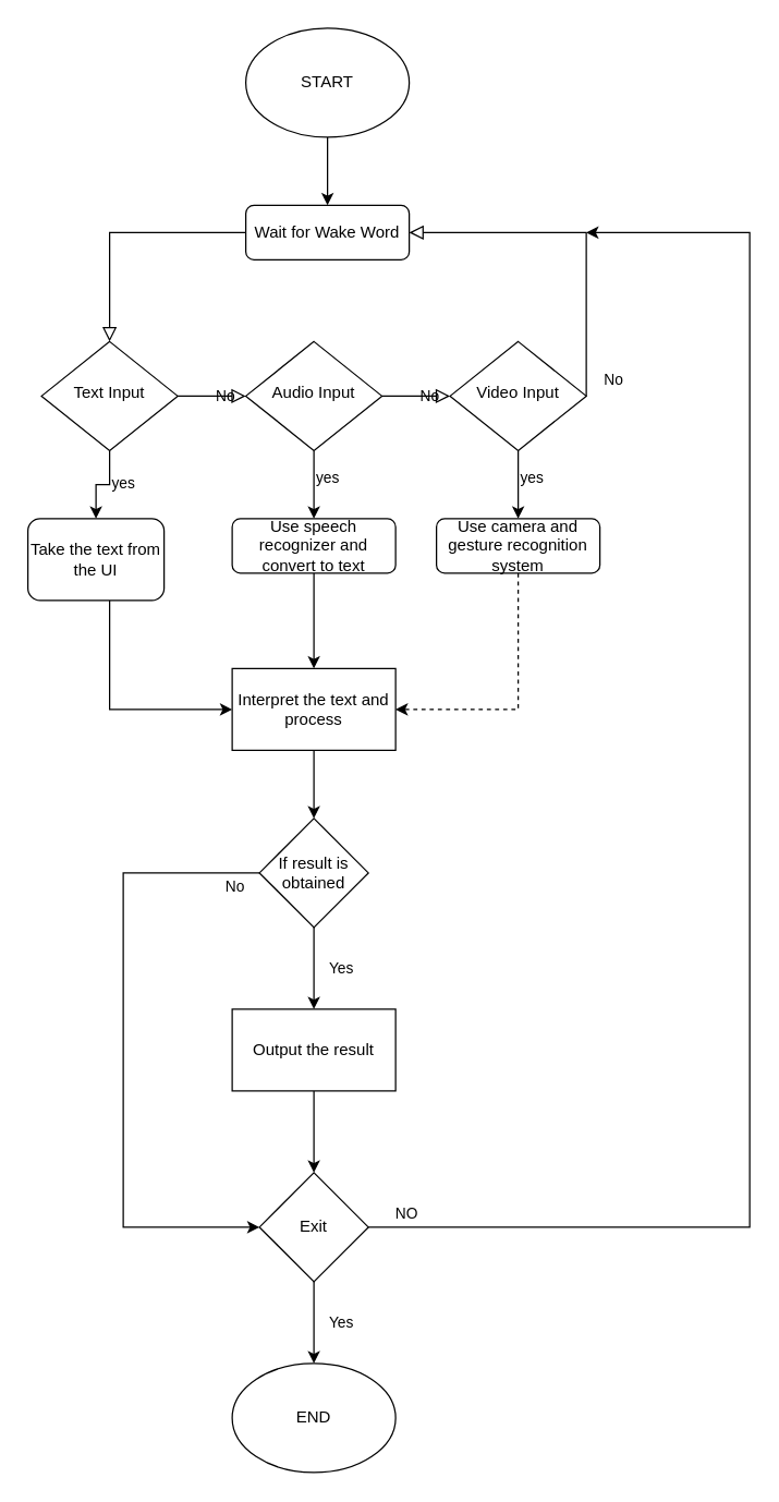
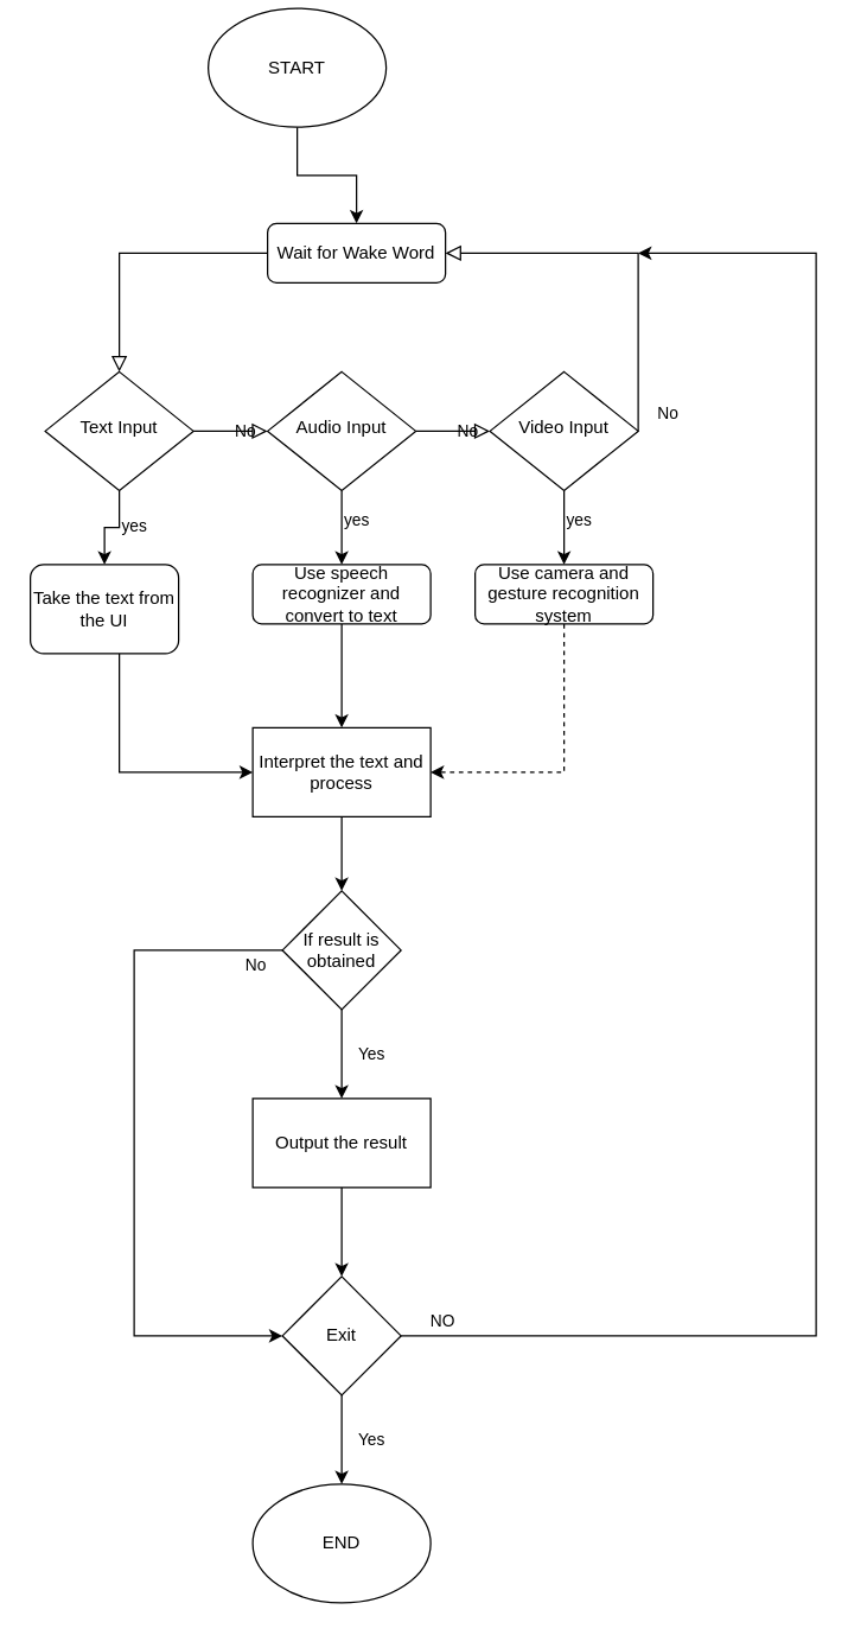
  <mxCell id="0" />
  <mxCell id="1" parent="0" />
  <mxCell id="2" value="" style="rounded=0;html=1;jettySize=auto;orthogonalLoop=1;fontSize=11;endArrow=block;endFill=0;endSize=8;strokeWidth=1;shadow=0;labelBackgroundColor=none;edgeStyle=orthogonalEdgeStyle;" parent="1" source="3" target="6" edge="1"><mxGeometry relative="1" as="geometry" /></mxCell>
  <mxCell id="3" value="Wait for Wake Word" style="rounded=1;whiteSpace=wrap;html=1;fontSize=12;glass=0;strokeWidth=1;shadow=0;" parent="1" vertex="1"><mxGeometry x="180" y="150" width="120" height="40" as="geometry" /></mxCell>
  <mxCell id="4" value="No" style="edgeStyle=orthogonalEdgeStyle;rounded=0;html=1;jettySize=auto;orthogonalLoop=1;fontSize=11;endArrow=block;endFill=0;endSize=8;strokeWidth=1;shadow=0;labelBackgroundColor=none;" parent="1" source="6" edge="1"><mxGeometry y="10" relative="1" as="geometry"><mxPoint as="offset" /><mxPoint x="180" y="290" as="targetPoint" /></mxGeometry></mxCell>
  <mxCell id="5" value="yes" style="edgeStyle=orthogonalEdgeStyle;rounded=0;orthogonalLoop=1;jettySize=auto;html=1;" parent="1" source="6" target="8" edge="1"><mxGeometry x="-0.2" y="10" relative="1" as="geometry"><mxPoint as="offset" /></mxGeometry></mxCell>
  <mxCell id="6" value="Text Input" style="rhombus;whiteSpace=wrap;html=1;shadow=0;fontFamily=Helvetica;fontSize=12;align=center;strokeWidth=1;spacing=6;spacingTop=-4;" parent="1" vertex="1"><mxGeometry x="30" y="250" width="100" height="80" as="geometry" /></mxCell>
  <mxCell id="7" style="edgeStyle=orthogonalEdgeStyle;rounded=0;orthogonalLoop=1;jettySize=auto;html=1;entryX=0;entryY=0.5;entryDx=0;entryDy=0;" parent="1" source="8" target="20" edge="1"><mxGeometry relative="1" as="geometry"><Array as="points"><mxPoint x="80" y="520" /></Array></mxGeometry></mxCell>
  <mxCell id="8" value="Take the text from the UI" style="rounded=1;whiteSpace=wrap;html=1;fontSize=12;glass=0;strokeWidth=1;shadow=0;" parent="1" vertex="1"><mxGeometry x="20" y="380" width="100" height="60" as="geometry" /></mxCell>
  <mxCell id="9" value="No" style="edgeStyle=orthogonalEdgeStyle;rounded=0;html=1;jettySize=auto;orthogonalLoop=1;fontSize=11;endArrow=block;endFill=0;endSize=8;strokeWidth=1;shadow=0;labelBackgroundColor=none;" parent="1" source="11" edge="1"><mxGeometry y="10" relative="1" as="geometry"><mxPoint as="offset" /><mxPoint x="330" y="290" as="targetPoint" /></mxGeometry></mxCell>
  <mxCell id="10" value="yes" style="edgeStyle=orthogonalEdgeStyle;rounded=0;orthogonalLoop=1;jettySize=auto;html=1;" parent="1" source="11" target="13" edge="1"><mxGeometry x="-0.2" y="10" relative="1" as="geometry"><mxPoint as="offset" /></mxGeometry></mxCell>
  <mxCell id="11" value="Audio Input" style="rhombus;whiteSpace=wrap;html=1;shadow=0;fontFamily=Helvetica;fontSize=12;align=center;strokeWidth=1;spacing=6;spacingTop=-4;" parent="1" vertex="1"><mxGeometry x="180" y="250" width="100" height="80" as="geometry" /></mxCell>
  <mxCell id="12" value="" style="edgeStyle=orthogonalEdgeStyle;rounded=0;orthogonalLoop=1;jettySize=auto;html=1;" parent="1" source="13" target="20" edge="1"><mxGeometry relative="1" as="geometry" /></mxCell>
  <mxCell id="13" value="Use speech recognizer and convert to text" style="rounded=1;whiteSpace=wrap;html=1;fontSize=12;glass=0;strokeWidth=1;shadow=0;" parent="1" vertex="1"><mxGeometry x="170" y="380" width="120" height="40" as="geometry" /></mxCell>
  <mxCell id="14" value="No" style="edgeStyle=orthogonalEdgeStyle;rounded=0;html=1;jettySize=auto;orthogonalLoop=1;fontSize=11;endArrow=block;endFill=0;endSize=8;strokeWidth=1;shadow=0;labelBackgroundColor=none;entryX=1;entryY=0.5;entryDx=0;entryDy=0;exitX=1;exitY=0.5;exitDx=0;exitDy=0;" parent="1" source="16" target="3" edge="1"><mxGeometry x="-0.9" y="-20" relative="1" as="geometry"><mxPoint as="offset" /><mxPoint x="480" y="180" as="targetPoint" /><Array as="points"><mxPoint x="430" y="170" /></Array></mxGeometry></mxCell>
  <mxCell id="15" value="yes" style="edgeStyle=orthogonalEdgeStyle;rounded=0;orthogonalLoop=1;jettySize=auto;html=1;" parent="1" source="16" target="18" edge="1"><mxGeometry x="-0.2" y="10" relative="1" as="geometry"><mxPoint as="offset" /></mxGeometry></mxCell>
  <mxCell id="16" value="Video Input" style="rhombus;whiteSpace=wrap;html=1;shadow=0;fontFamily=Helvetica;fontSize=12;align=center;strokeWidth=1;spacing=6;spacingTop=-4;" parent="1" vertex="1"><mxGeometry x="330" y="250" width="100" height="80" as="geometry" /></mxCell>
  <mxCell id="17" style="edgeStyle=orthogonalEdgeStyle;rounded=0;orthogonalLoop=1;jettySize=auto;html=1;entryX=1;entryY=0.5;entryDx=0;entryDy=0;dashed=1;" parent="1" source="18" target="20" edge="1"><mxGeometry relative="1" as="geometry"><mxPoint x="380" y="560" as="targetPoint" /><Array as="points"><mxPoint x="380" y="520" /></Array></mxGeometry></mxCell>
  <mxCell id="18" value="Use camera and gesture recognition system" style="rounded=1;whiteSpace=wrap;html=1;fontSize=12;glass=0;strokeWidth=1;shadow=0;" parent="1" vertex="1"><mxGeometry x="320" y="380" width="120" height="40" as="geometry" /></mxCell>
  <mxCell id="19" value="" style="edgeStyle=orthogonalEdgeStyle;rounded=0;orthogonalLoop=1;jettySize=auto;html=1;" parent="1" source="20" target="23" edge="1"><mxGeometry relative="1" as="geometry" /></mxCell>
  <mxCell id="20" value="Interpret the text and process" style="rounded=0;whiteSpace=wrap;html=1;" parent="1" vertex="1"><mxGeometry x="170" y="490" width="120" height="60" as="geometry" /></mxCell>
  <mxCell id="21" value="Yes" style="edgeStyle=orthogonalEdgeStyle;rounded=0;orthogonalLoop=1;jettySize=auto;html=1;" parent="1" source="23" target="25" edge="1"><mxGeometry y="20" relative="1" as="geometry"><mxPoint as="offset" /></mxGeometry></mxCell>
  <mxCell id="22" value="No" style="edgeStyle=orthogonalEdgeStyle;rounded=0;orthogonalLoop=1;jettySize=auto;html=1;entryX=0;entryY=0.5;entryDx=0;entryDy=0;" edge="1" parent="1" source="23" target="29"><mxGeometry x="-0.922" y="10" relative="1" as="geometry"><mxPoint x="80" y="960" as="targetPoint" /><Array as="points"><mxPoint x="90" y="640" /><mxPoint x="90" y="900" /></Array><mxPoint as="offset" /></mxGeometry></mxCell>
  <mxCell id="23" value="If result is obtained" style="rhombus;whiteSpace=wrap;html=1;" parent="1" vertex="1"><mxGeometry x="190" y="600" width="80" height="80" as="geometry" /></mxCell>
  <mxCell id="24" value="" style="edgeStyle=orthogonalEdgeStyle;rounded=0;orthogonalLoop=1;jettySize=auto;html=1;" parent="1" source="25" target="29" edge="1"><mxGeometry relative="1" as="geometry" /></mxCell>
  <mxCell id="25" value="Output the result" style="rounded=0;whiteSpace=wrap;html=1;" parent="1" vertex="1"><mxGeometry x="170" y="740" width="120" height="60" as="geometry" /></mxCell>
  <mxCell id="26" value="END" style="ellipse;whiteSpace=wrap;html=1;" parent="1" vertex="1"><mxGeometry x="170" y="1000" width="120" height="80" as="geometry" /></mxCell>
  <mxCell id="27" value="Yes" style="edgeStyle=orthogonalEdgeStyle;rounded=0;orthogonalLoop=1;jettySize=auto;html=1;" parent="1" source="29" target="26" edge="1"><mxGeometry y="20" relative="1" as="geometry"><mxPoint as="offset" /></mxGeometry></mxCell>
  <mxCell id="28" value="NO" style="edgeStyle=orthogonalEdgeStyle;rounded=0;orthogonalLoop=1;jettySize=auto;html=1;" parent="1" source="29" edge="1"><mxGeometry x="-0.949" y="10" relative="1" as="geometry"><mxPoint x="430" y="170" as="targetPoint" /><Array as="points"><mxPoint x="550" y="900" /><mxPoint x="550" y="170" /></Array><mxPoint x="-1" as="offset" /></mxGeometry></mxCell>
  <mxCell id="29" value="Exit" style="rhombus;whiteSpace=wrap;html=1;" parent="1" vertex="1"><mxGeometry x="190" y="860" width="80" height="80" as="geometry" /></mxCell>
  <mxCell id="30" value="" style="edgeStyle=orthogonalEdgeStyle;rounded=0;orthogonalLoop=1;jettySize=auto;html=1;" parent="1" source="31" target="3" edge="1"><mxGeometry relative="1" as="geometry" /></mxCell>
- <mxCell id="31" value="START" style="ellipse;whiteSpace=wrap;html=1;" parent="1" vertex="1"><mxGeometry x="180" y="20" width="120" height="80" as="geometry" /></mxCell>
+ <mxCell id="31" value="START" style="ellipse;whiteSpace=wrap;html=1;" parent="1" vertex="1"><mxGeometry x="140" y="5" width="120" height="80" as="geometry" /></mxCell>
